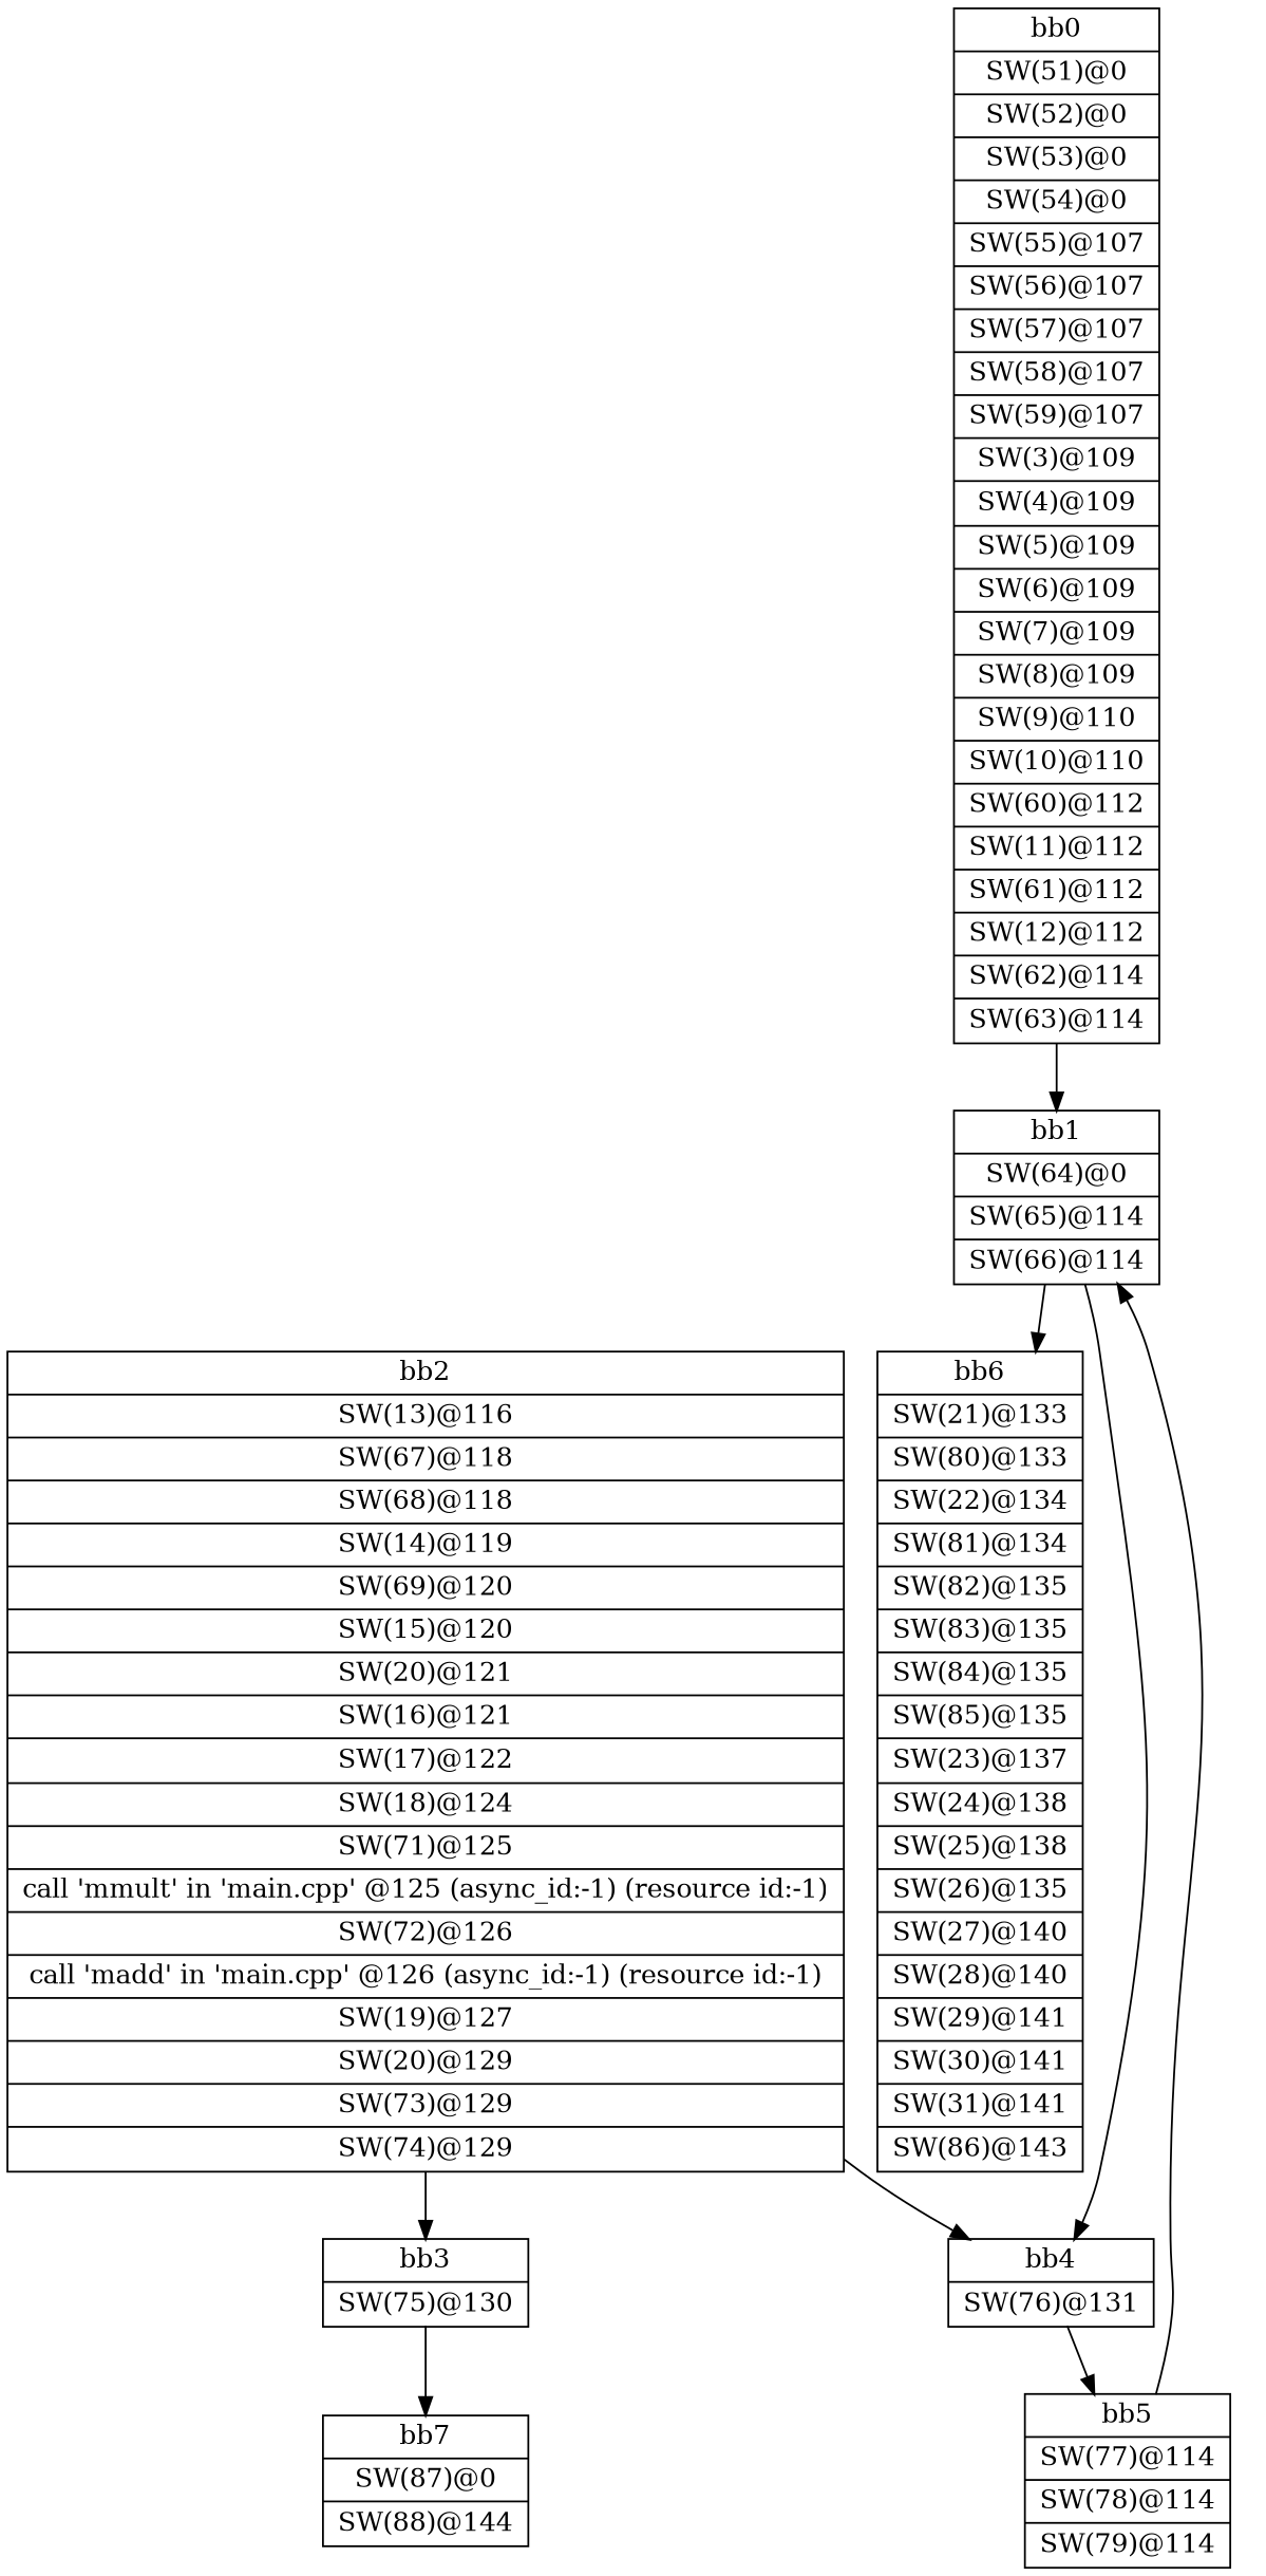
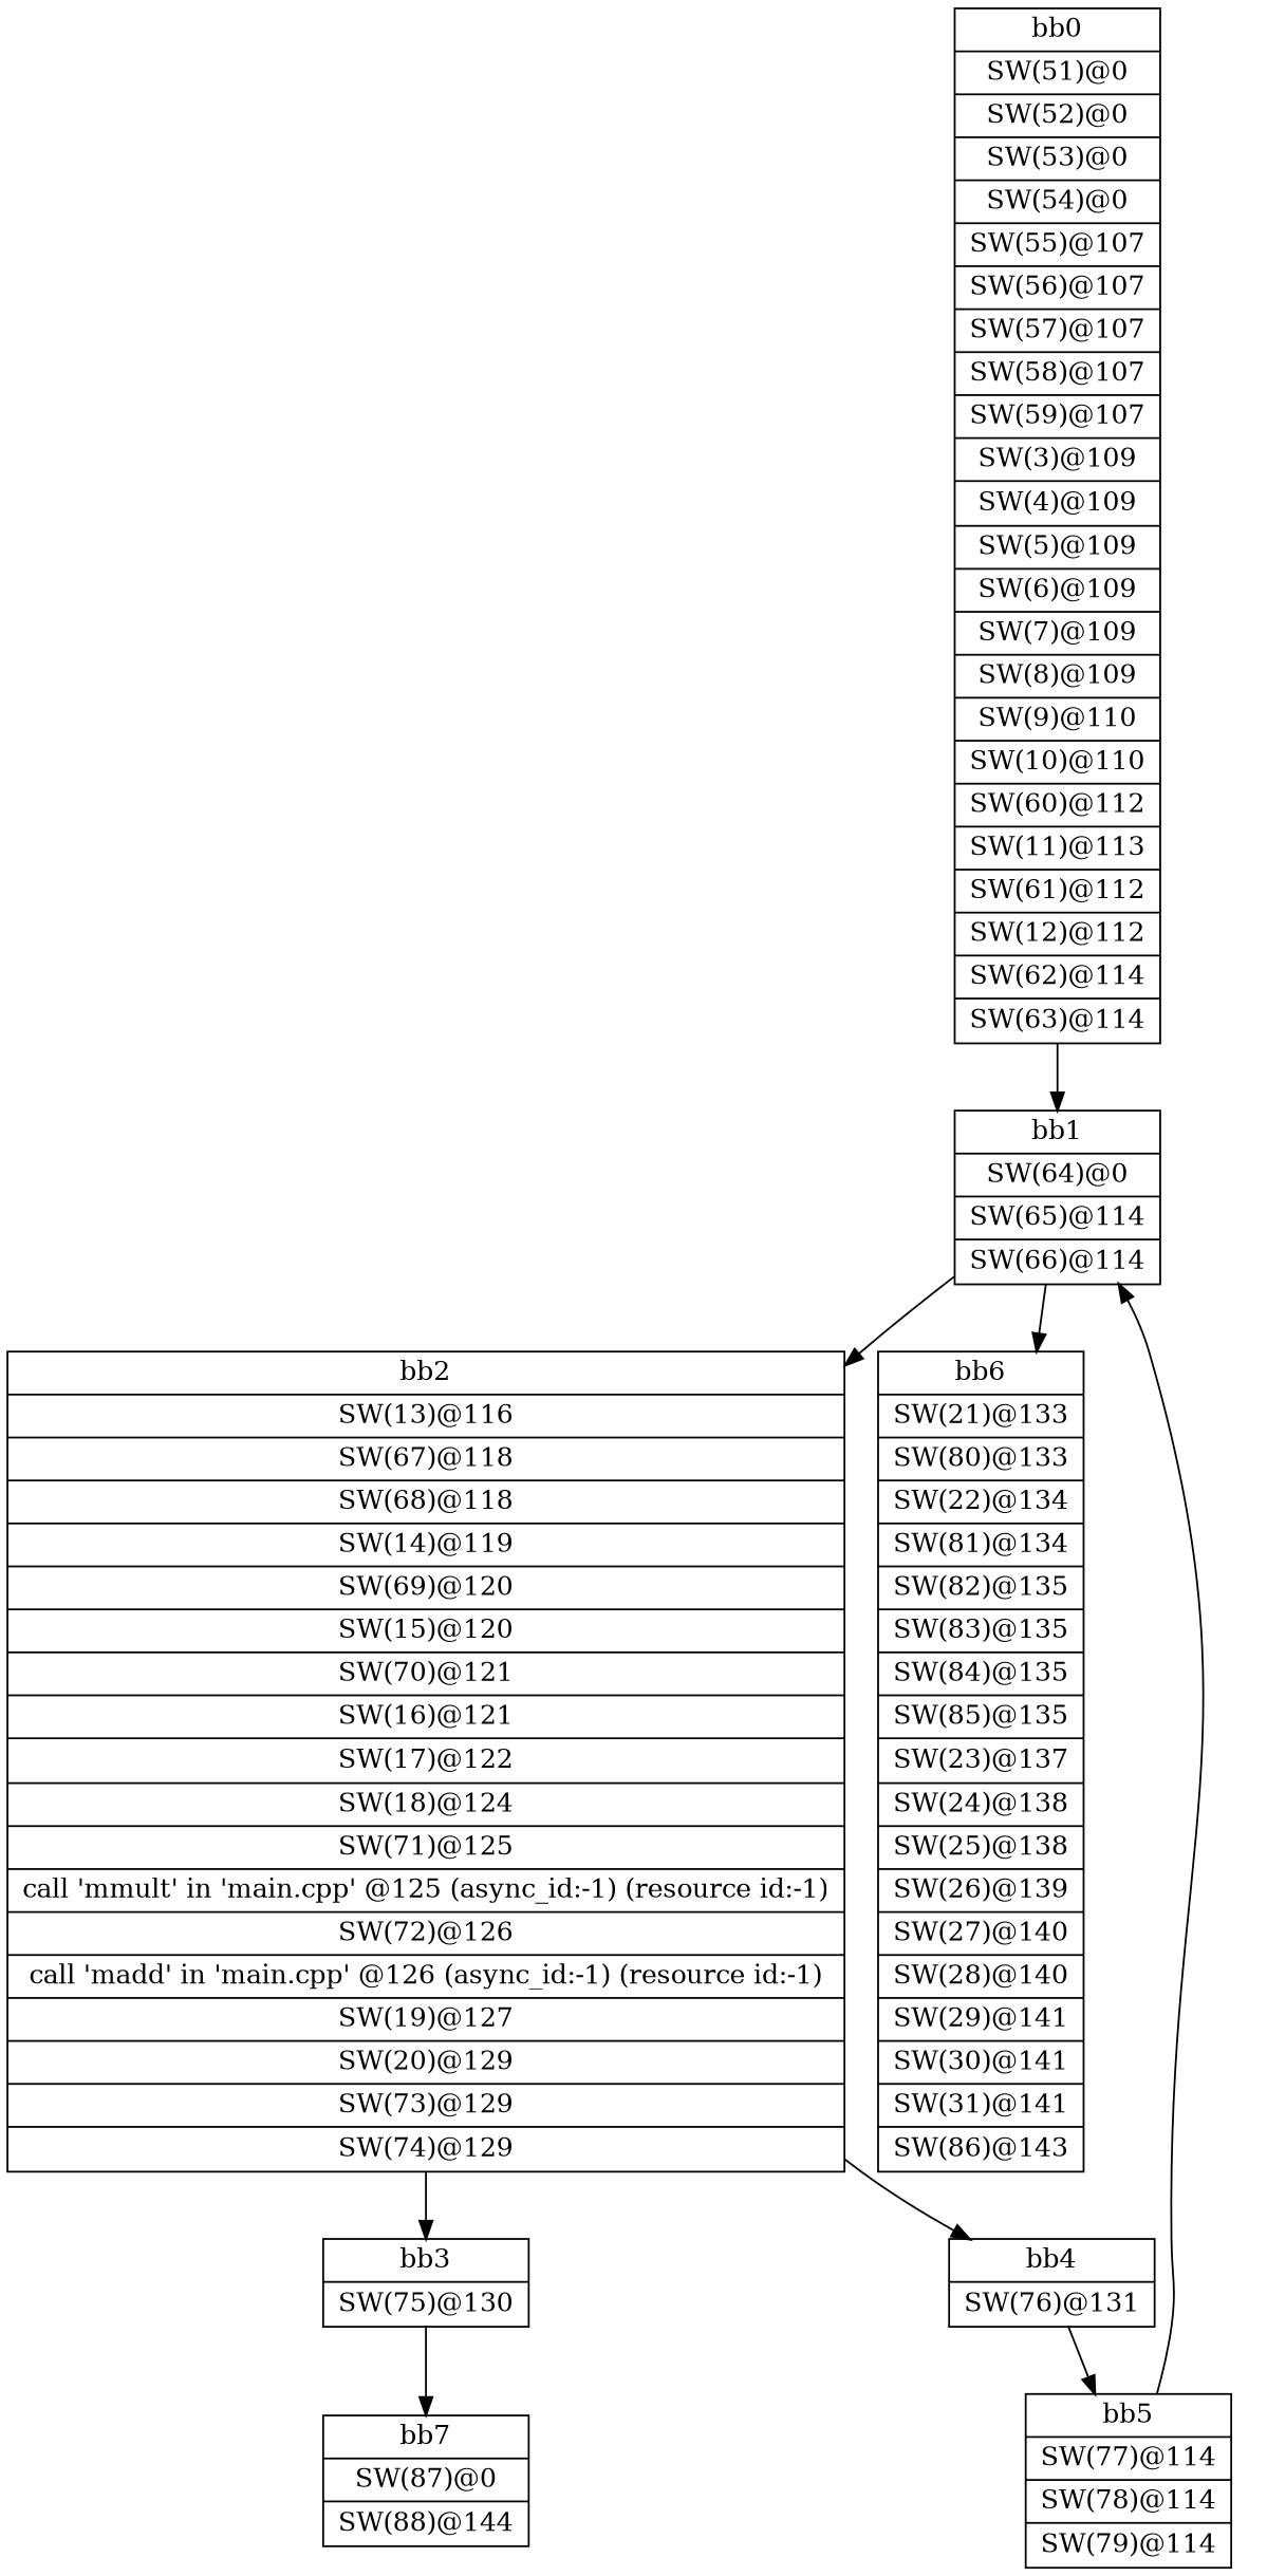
  digraph {
    node [shape=record]
-   n1 [label="{bb0|<x000002862E2FDC80>SW(51)@0\n|<x000002862E2FD8C0>SW(52)@0\n|<x000002862E2FDD20>SW(53)@0\n|<x000002862E2FE220>SW(54)@0\n|<x000002862E2FD780>SW(55)@107\n|<x000002862E2FDDC0>SW(56)@107\n|<x000002862E2FEEA0>SW(57)@107\n|<x000002862E2FE9A0>SW(58)@107\n|<x000002862E2FDFA0>SW(59)@107\n|<x000002862D6D0700>SW(3)@109\n|<x000002862D6D14C0>SW(4)@109\n|<x000002862D6D07A0>SW(5)@109\n|<x000002862D6D1740>SW(6)@109\n|<x000002862D6D1E20>SW(7)@109\n|<x000002862D6D17E0>SW(8)@109\n|<x000002862D6D0A20>SW(9)@110\n|<x000002862D6D0020>SW(10)@110\n|<x000002862E2FE040>SW(60)@112\n|<x000002862D6D0CA0>SW(11)@112\n|<x000002862E2FEAE0>SW(61)@112\n|<x000002862D6D0E80>SW(12)@112\n|<x000002862E2FE0E0>SW(62)@114\n|<x000002862E2FE180>SW(63)@114\n}"]
+   n1 [label="{bb0|<x000002862E2FDC80>SW(51)@0\n|<x000002862E2FD8C0>SW(52)@0\n|<x000002862E2FDD20>SW(53)@0\n|<x000002862E2FE220>SW(54)@0\n|<x000002862E2FD780>SW(55)@107\n|<x000002862E2FDDC0>SW(56)@107\n|<x000002862E2FEEA0>SW(57)@107\n|<x000002862E2FE9A0>SW(58)@107\n|<x000002862E2FDFA0>SW(59)@107\n|<x000002862D6D0700>SW(3)@109\n|<x000002862D6D14C0>SW(4)@109\n|<x000002862D6D07A0>SW(5)@109\n|<x000002862D6D1740>SW(6)@109\n|<x000002862D6D1E20>SW(7)@109\n|<x000002862D6D17E0>SW(8)@109\n|<x000002862D6D0A20>SW(9)@110\n|<x000002862D6D0020>SW(10)@110\n|<x000002862E2FE040>SW(60)@112\n|<x000002862D6D0CA0>SW(11)@113\n|<x000002862E2FEAE0>SW(61)@112\n|<x000002862D6D0E80>SW(12)@112\n|<x000002862E2FE0E0>SW(62)@114\n|<x000002862E2FE180>SW(63)@114\n}"]
    n2 [label="{bb1|<x000002862E2FD140>SW(64)@0\n|<x000002862E2FE2C0>SW(65)@114\n|<x000002862E2FE360>SW(66)@114\n}"]
-   n3 [label="{bb2|<x000002862D6D0F20>SW(13)@116\n|<x000002862E2FE4A0>SW(67)@118\n|<x000002862E3070B0>SW(68)@118\n|<x000002862D6D11A0>SW(14)@119\n|<x000002862E306CF0>SW(69)@120\n|<x000002862D6D1880>SW(15)@120\n|<x000002862E3062F0>SW(20)@121\n|<x000002862D6D1240>SW(16)@121\n|<x000002862D6D1380>SW(17)@122\n|<x000002862D6D1920>SW(18)@124\n|<x000002862E306570>SW(71)@125\n|<x000002862D6F2750>call 'mmult' in 'main.cpp' @125 (async_id:-1) (resource id:-1)\n|<x000002862E306610>SW(72)@126\n|<x000002862D6F2F30>call 'madd' in 'main.cpp' @126 (async_id:-1) (resource id:-1)\n|<x000002862D6D1A60>SW(19)@127\n|<x000002862D66E0F0>SW(20)@129\n|<x000002862E307BF0>SW(73)@129\n|<x000002862E307510>SW(74)@129\n}"]
-   n4 [label="{bb6|<x000002862D6D1BA0>SW(21)@133\n|<x000002862E3078D0>SW(80)@133\n|<x000002862E2FEB80>SW(22)@134\n|<x000002862E307D30>SW(81)@134\n|<x000002862E307650>SW(82)@135\n|<x000002862E3076F0>SW(83)@135\n|<x000002862E306430>SW(84)@135\n|<x000002862E306930>SW(85)@135\n|<x000002862E2FD1E0>SW(23)@137\n|<x000002862E2FD0A0>SW(24)@138\n|<x000002862E2FE900>SW(25)@138\n|<x000002862E2FDF00>SW(26)@135\n|<x000002862E2FD640>SW(27)@140\n|<x000002862E2FDB40>SW(28)@140\n|<x000002862E2FE720>SW(29)@141\n|<x000002862E2FE5E0>SW(30)@141\n|<x000002862E2FE7C0>SW(31)@141\n|<x000002862E3066B0>SW(86)@143\n}"]
+   n3 [label="{bb2|<x000002862D6D0F20>SW(13)@116\n|<x000002862E2FE4A0>SW(67)@118\n|<x000002862E3070B0>SW(68)@118\n|<x000002862D6D11A0>SW(14)@119\n|<x000002862E306CF0>SW(69)@120\n|<x000002862D6D1880>SW(15)@120\n|<x000002862E3062F0>SW(70)@121\n|<x000002862D6D1240>SW(16)@121\n|<x000002862D6D1380>SW(17)@122\n|<x000002862D6D1920>SW(18)@124\n|<x000002862E306570>SW(71)@125\n|<x000002862D6F2750>call 'mmult' in 'main.cpp' @125 (async_id:-1) (resource id:-1)\n|<x000002862E306610>SW(72)@126\n|<x000002862D6F2F30>call 'madd' in 'main.cpp' @126 (async_id:-1) (resource id:-1)\n|<x000002862D6D1A60>SW(19)@127\n|<x000002862D66E0F0>SW(20)@129\n|<x000002862E307BF0>SW(73)@129\n|<x000002862E307510>SW(74)@129\n}"]
+   n4 [label="{bb6|<x000002862D6D1BA0>SW(21)@133\n|<x000002862E3078D0>SW(80)@133\n|<x000002862E2FEB80>SW(22)@134\n|<x000002862E307D30>SW(81)@134\n|<x000002862E307650>SW(82)@135\n|<x000002862E3076F0>SW(83)@135\n|<x000002862E306430>SW(84)@135\n|<x000002862E306930>SW(85)@135\n|<x000002862E2FD1E0>SW(23)@137\n|<x000002862E2FD0A0>SW(24)@138\n|<x000002862E2FE900>SW(25)@138\n|<x000002862E2FDF00>SW(26)@139\n|<x000002862E2FD640>SW(27)@140\n|<x000002862E2FDB40>SW(28)@140\n|<x000002862E2FE720>SW(29)@141\n|<x000002862E2FE5E0>SW(30)@141\n|<x000002862E2FE7C0>SW(31)@141\n|<x000002862E3066B0>SW(86)@143\n}"]
    n5 [label="{bb3|<x000002862E307F10>SW(75)@130\n}"]
    n6 [label="{bb4|<x000002862E307830>SW(76)@131\n}"]
    n7 [label="{bb7|<x000002862E307DD0>SW(87)@0\n|<x000002862E306390>SW(88)@144\n}"]
    n8 [label="{bb5|<x000002862E307B50>SW(77)@114\n|<x000002862E306890>SW(78)@114\n|<x000002862E307330>SW(79)@114\n}"]
    n1 -> n2
-   n2 -> n6
+   n2 -> n3
    n2 -> n4
    n3 -> n5
    n3 -> n6
    n5 -> n7
    n6 -> n8
    n8 -> n2
  }
